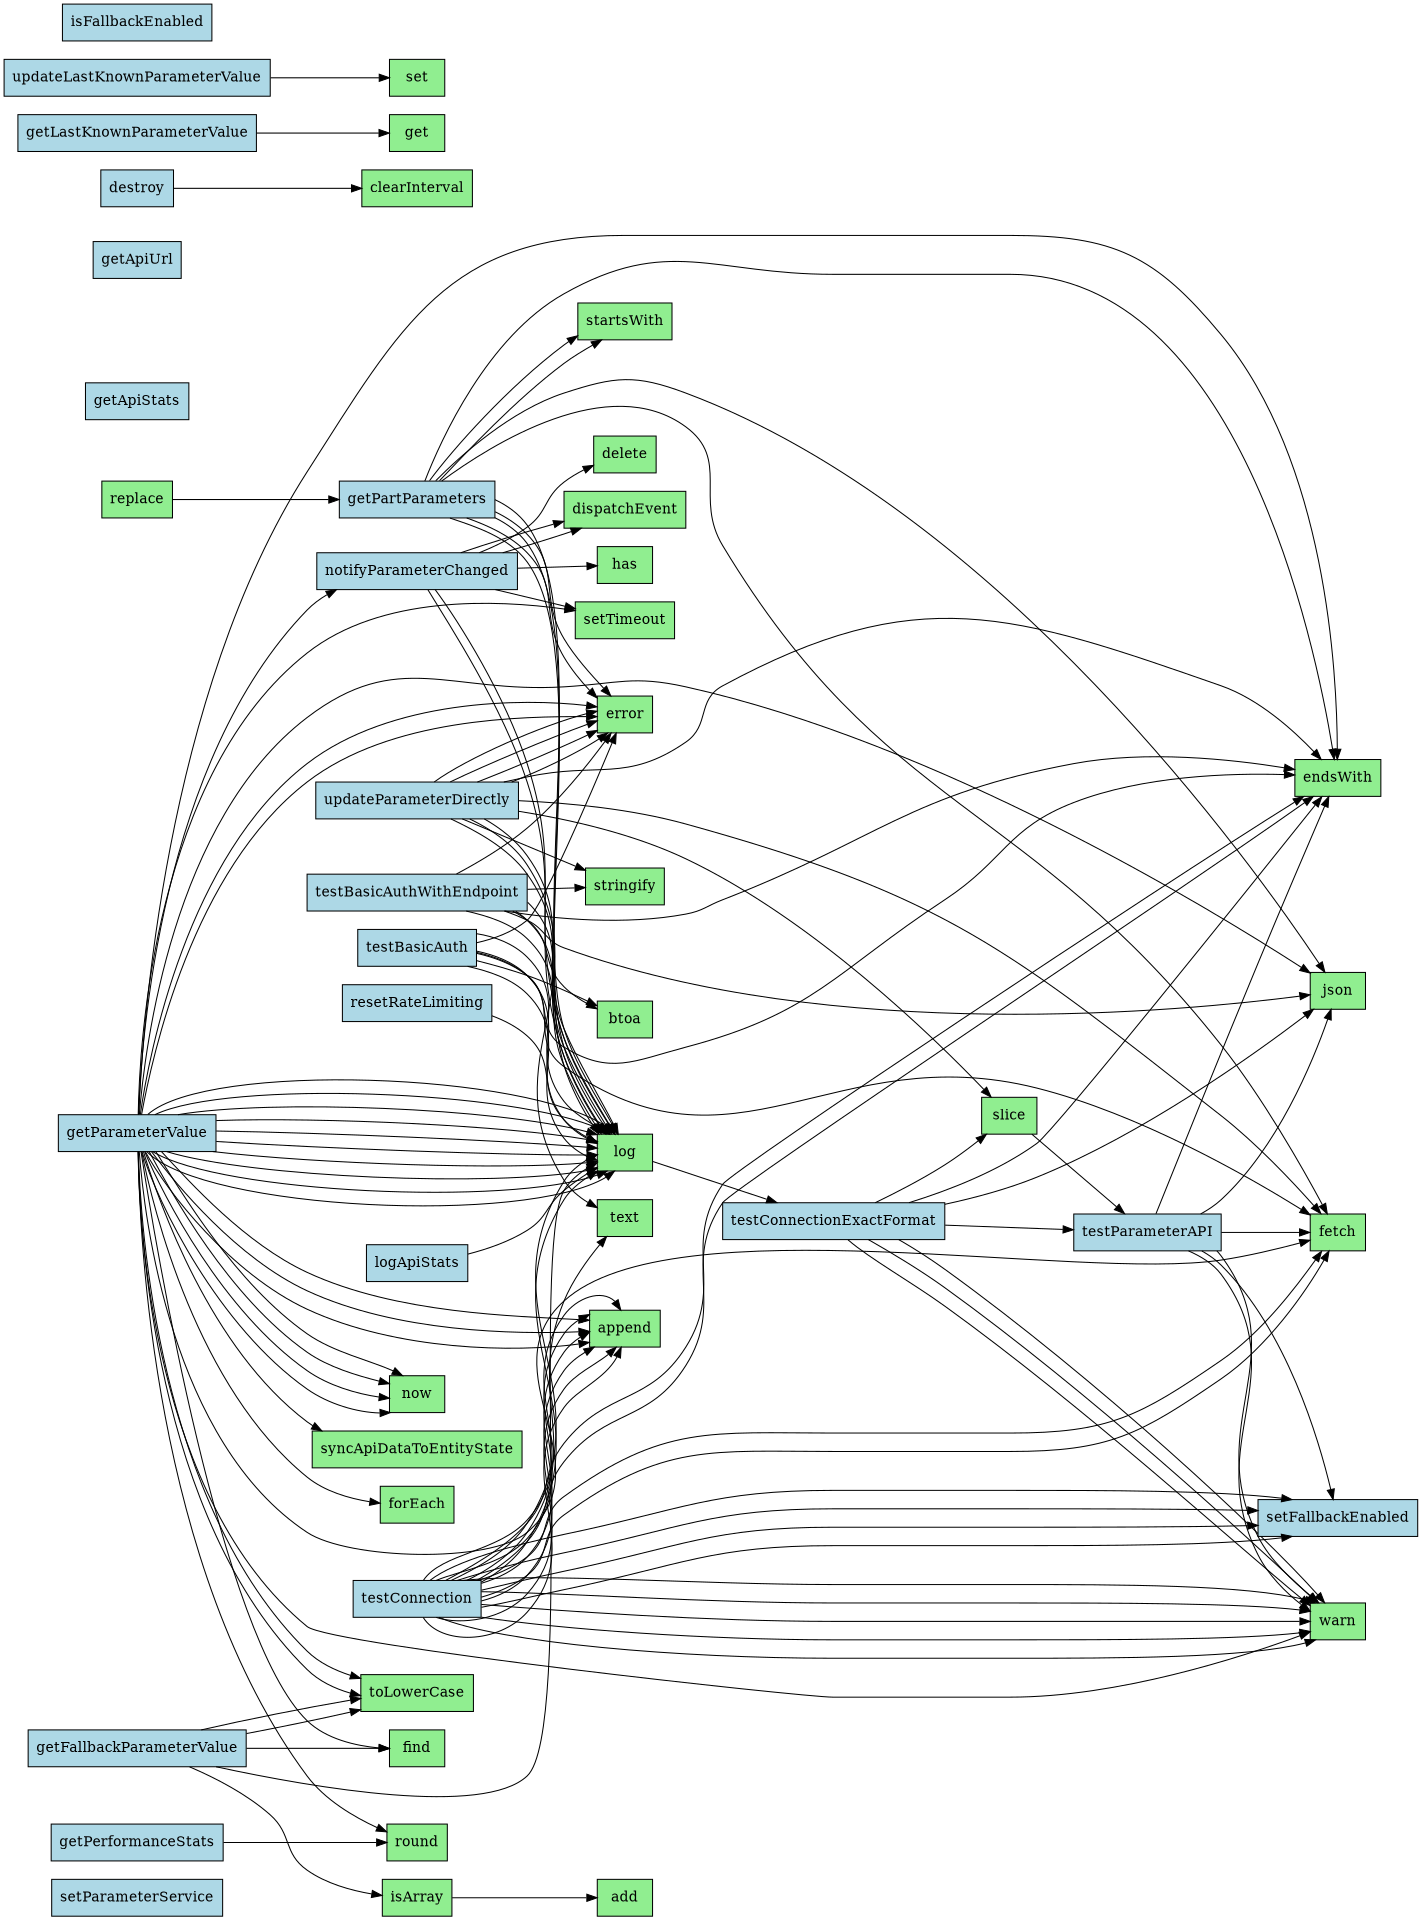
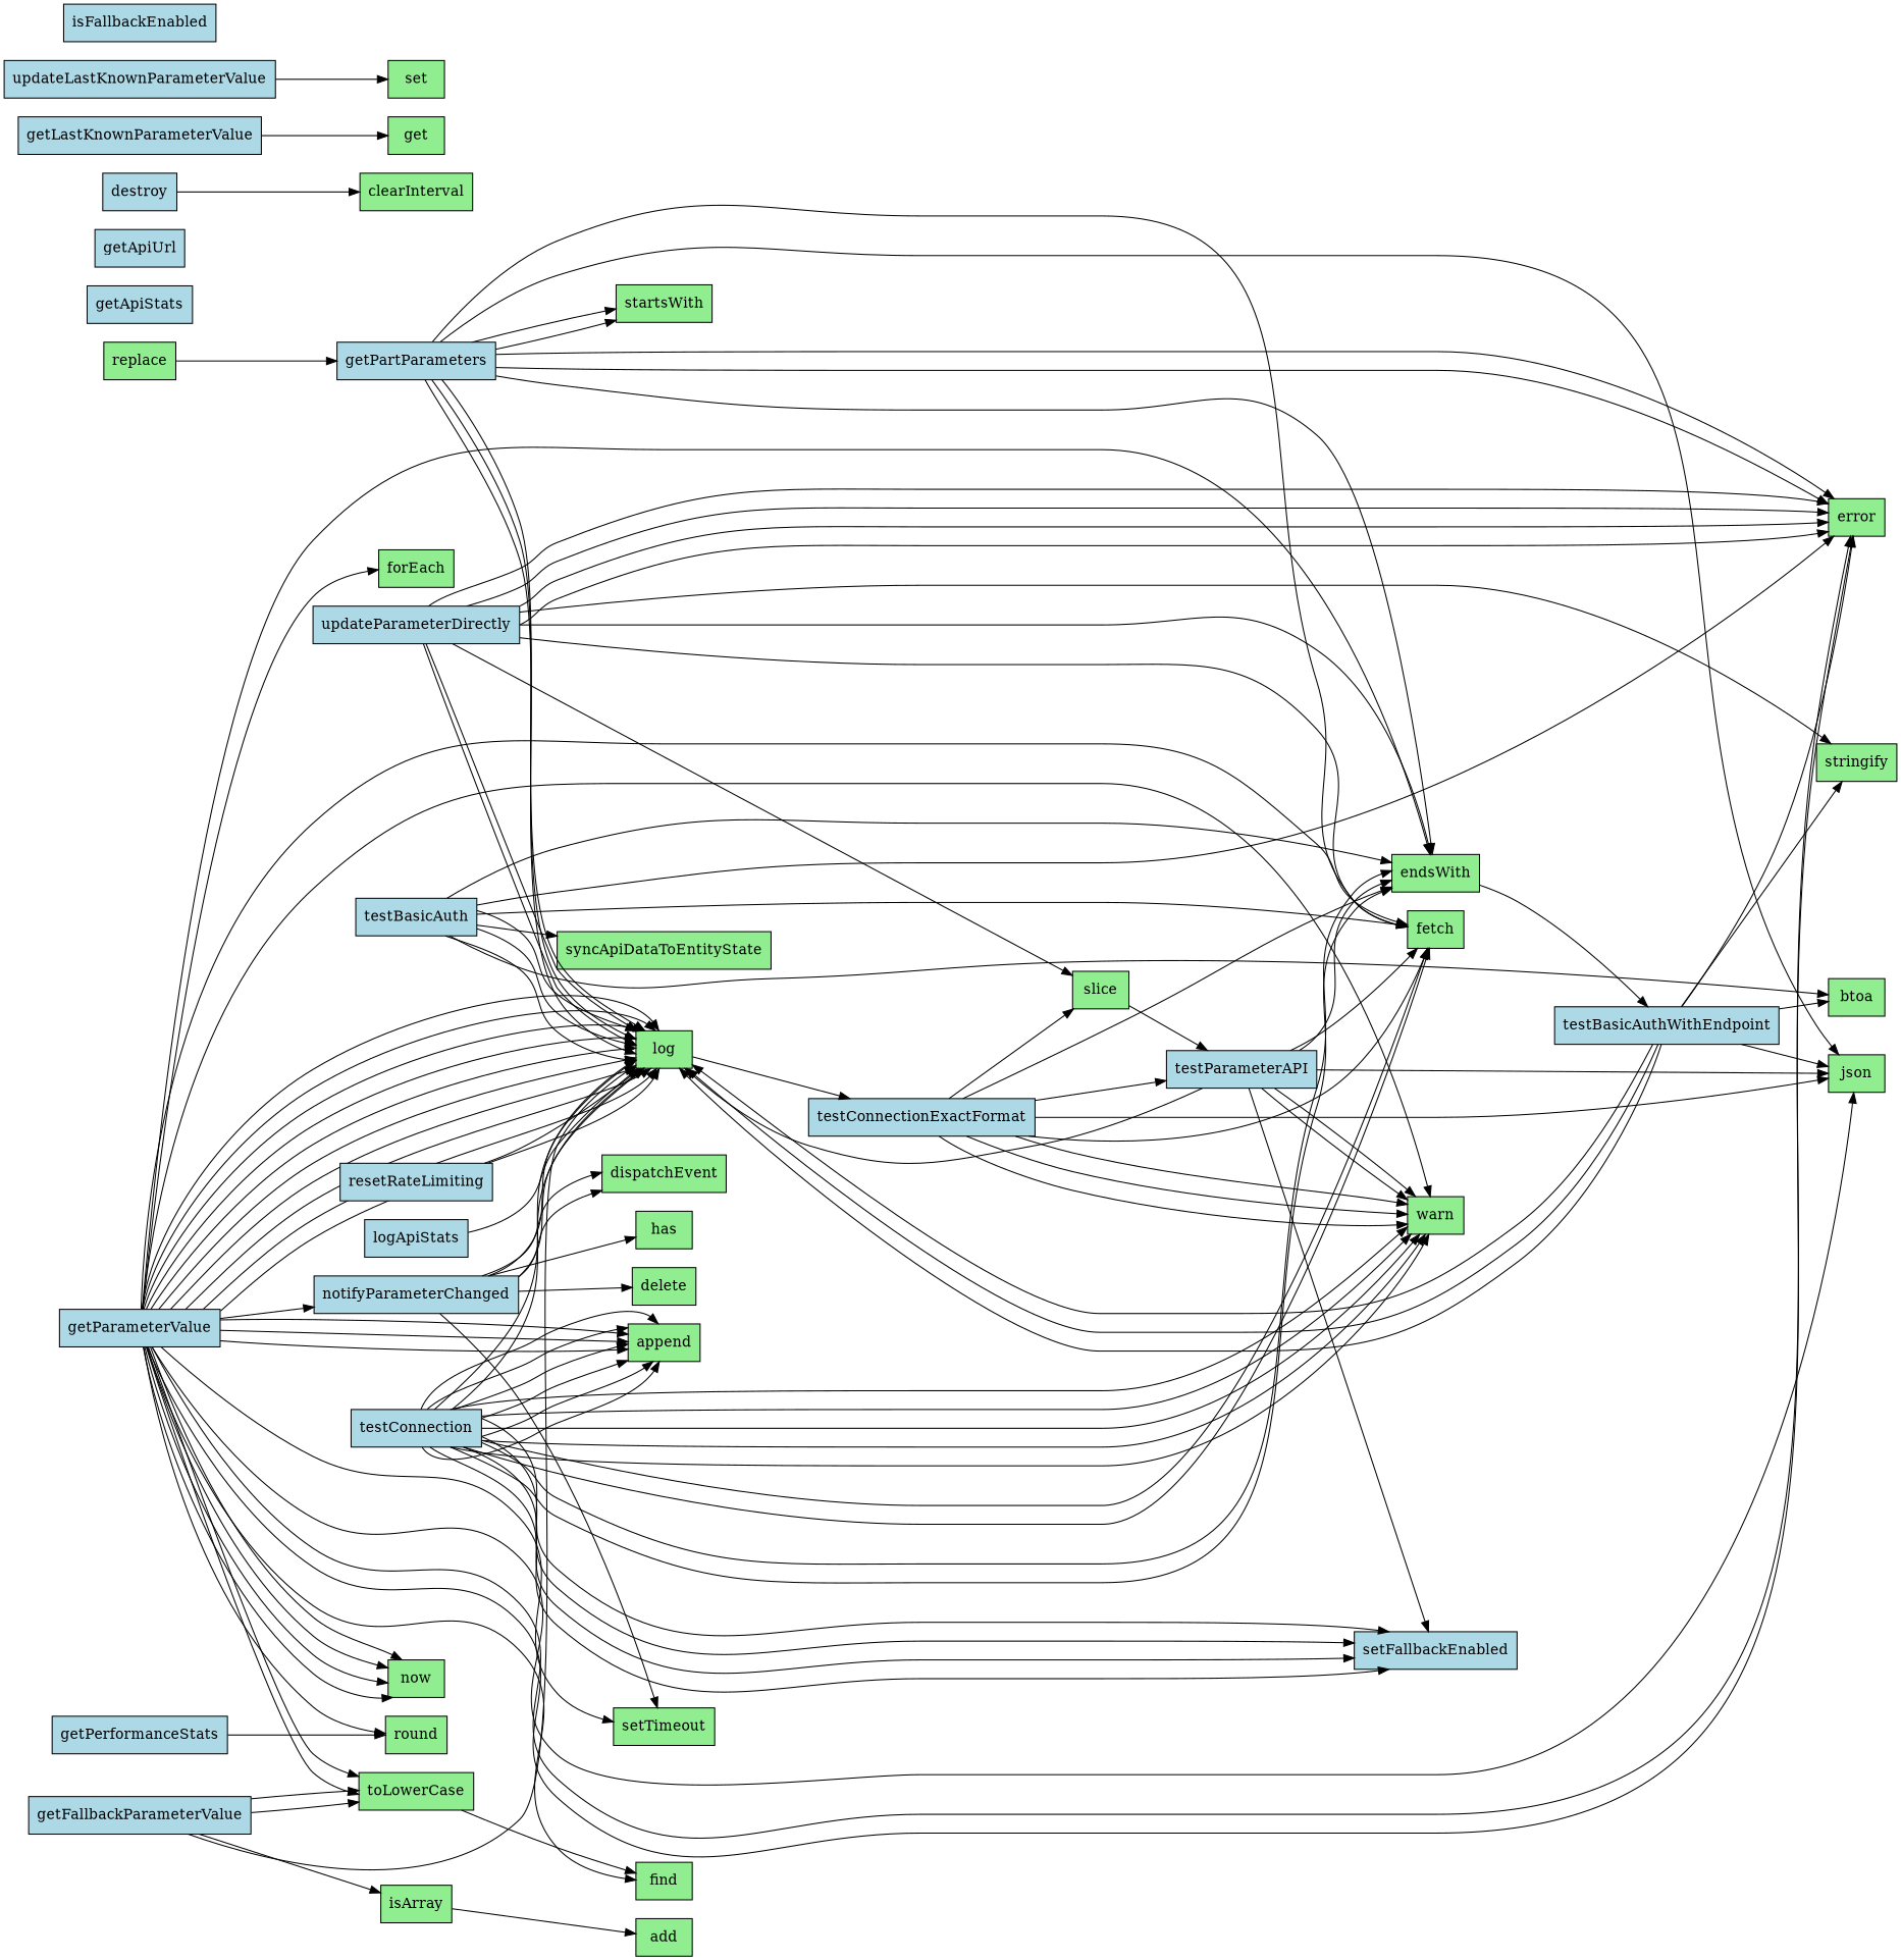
  digraph {
    rankdir=LR
    node [fillcolor=lightgreen shape=box style=filled]
-   setParameterService [fillcolor=lightblue]
    getParameterValue [fillcolor=lightblue]
    notifyParameterChanged [fillcolor=lightblue]
    log
    now
    setTimeout
    endsWith
    append
    fetch
    error
    json
    round
    find
    toLowerCase
    syncApiDataToEntityState
    warn
    forEach
    has
    delete
    dispatchEvent
    testConnectionExactFormat [fillcolor=lightblue]
    getFallbackParameterValue [fillcolor=lightblue]
    isArray
    add
    testConnection [fillcolor=lightblue]
    setFallbackEnabled [fillcolor=lightblue]
-   text
    getApiStats [fillcolor=lightblue]
    getApiUrl [fillcolor=lightblue]
    testBasicAuth [fillcolor=lightblue]
    btoa
    getPartParameters [fillcolor=lightblue]
    startsWith
    replace
    testBasicAuthWithEndpoint [fillcolor=lightblue]
    stringify
    testParameterAPI [fillcolor=lightblue]
    slice
    destroy [fillcolor=lightblue]
    clearInterval
    logApiStats [fillcolor=lightblue]
    updateParameterDirectly [fillcolor=lightblue]
    getPerformanceStats [fillcolor=lightblue]
    getLastKnownParameterValue [fillcolor=lightblue]
    get
    updateLastKnownParameterValue [fillcolor=lightblue]
    set
    isFallbackEnabled [fillcolor=lightblue]
    resetRateLimiting [fillcolor=lightblue]
    getParameterValue -> notifyParameterChanged
    getParameterValue -> log
    getParameterValue -> log
    getParameterValue -> log
    getParameterValue -> log
    getParameterValue -> log
    getParameterValue -> log
    getParameterValue -> log
    getParameterValue -> log
    getParameterValue -> log
    getParameterValue -> log
    getParameterValue -> now
    getParameterValue -> now
    getParameterValue -> now
    getParameterValue -> now
    getParameterValue -> setTimeout
    getParameterValue -> endsWith
    getParameterValue -> append
    getParameterValue -> append
    getParameterValue -> append
    getParameterValue -> fetch
    getParameterValue -> error
    getParameterValue -> error
    getParameterValue -> json
    getParameterValue -> round
    getParameterValue -> find
    getParameterValue -> toLowerCase
    getParameterValue -> toLowerCase
-   getParameterValue -> syncApiDataToEntityState
+   testBasicAuth -> syncApiDataToEntityState
    getParameterValue -> warn
    getParameterValue -> forEach
    notifyParameterChanged -> log
    notifyParameterChanged -> log
    notifyParameterChanged -> setTimeout
    notifyParameterChanged -> has
    notifyParameterChanged -> delete
    notifyParameterChanged -> dispatchEvent
    notifyParameterChanged -> dispatchEvent
    log -> testConnectionExactFormat
    testConnectionExactFormat -> endsWith
+   testConnectionExactFormat -> fetch
    testConnectionExactFormat -> json
    testConnectionExactFormat -> warn
    testConnectionExactFormat -> warn
    testConnectionExactFormat -> warn
    testConnectionExactFormat -> testParameterAPI
    testConnectionExactFormat -> slice
    getFallbackParameterValue -> log
-   getFallbackParameterValue -> find
+   toLowerCase -> find
    getFallbackParameterValue -> toLowerCase
    getFallbackParameterValue -> toLowerCase
    getFallbackParameterValue -> isArray
    isArray -> add
    testConnection -> log
    testConnection -> log
    testConnection -> endsWith
    testConnection -> endsWith
    testConnection -> append
    testConnection -> append
    testConnection -> append
    testConnection -> append
    testConnection -> append
    testConnection -> append
    testConnection -> fetch
    testConnection -> fetch
    testConnection -> warn
    testConnection -> warn
    testConnection -> warn
    testConnection -> warn
    testConnection -> warn
    testConnection -> setFallbackEnabled
    testConnection -> setFallbackEnabled
    testConnection -> setFallbackEnabled
    testConnection -> setFallbackEnabled
-   testConnection -> text
    testBasicAuth -> log
    testBasicAuth -> log
    testBasicAuth -> log
    testBasicAuth -> endsWith
    testBasicAuth -> fetch
    testBasicAuth -> error
    testBasicAuth -> btoa
    getPartParameters -> log
    getPartParameters -> log
    getPartParameters -> log
    getPartParameters -> endsWith
    getPartParameters -> fetch
    getPartParameters -> error
    getPartParameters -> error
    getPartParameters -> json
    getPartParameters -> startsWith
    getPartParameters -> startsWith
    replace -> getPartParameters
    testBasicAuthWithEndpoint -> log
    testBasicAuthWithEndpoint -> log
    testBasicAuthWithEndpoint -> log
-   testBasicAuthWithEndpoint -> endsWith
+   endsWith -> testBasicAuthWithEndpoint
    testBasicAuthWithEndpoint -> error
    testBasicAuthWithEndpoint -> json
    testBasicAuthWithEndpoint -> btoa
    testBasicAuthWithEndpoint -> stringify
+   testParameterAPI -> log
    testParameterAPI -> endsWith
    testParameterAPI -> fetch
    testParameterAPI -> json
    testParameterAPI -> warn
    testParameterAPI -> warn
    testParameterAPI -> setFallbackEnabled
    slice -> testParameterAPI
    destroy -> clearInterval
    logApiStats -> log
    updateParameterDirectly -> log
    updateParameterDirectly -> log
    updateParameterDirectly -> endsWith
    updateParameterDirectly -> fetch
    updateParameterDirectly -> error
    updateParameterDirectly -> error
    updateParameterDirectly -> error
    updateParameterDirectly -> error
-   updateParameterDirectly -> text
    updateParameterDirectly -> stringify
    updateParameterDirectly -> slice
    getPerformanceStats -> round
    getLastKnownParameterValue -> get
    updateLastKnownParameterValue -> set
    resetRateLimiting -> log
  }
